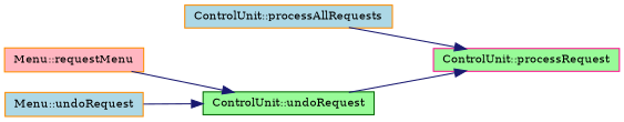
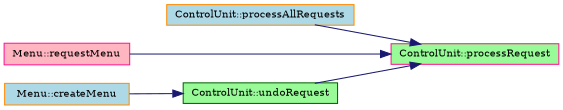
  digraph {
    fontname="DejaVu Serif"
    rankdir=RL
    node [color=deeppink fillcolor=palegreen fontname="DejaVu Serif" fontsize=10 shape=record style=filled]
    edge [color=midnightblue dir=back fontname="DejaVu Serif" fontsize=10 labelfontname=Helvetica labelfontsize=10 style=solid]
    n1 [fontcolor=black height=0.2 label="ControlUnit::processRequest" width=0.4]
    n2 [color=darkorange fillcolor=lightblue height=0.2 label="ControlUnit::processAllRequests" width=0.4]
    n3 [color=darkgreen height=0.2 label="ControlUnit::undoRequest" width=0.4]
-   n4 [color=darkorange fillcolor=lightpink height=0.2 label="Menu::requestMenu" width=0.4]
-   n5 [color=darkorange fillcolor=lightblue height=0.2 label="Menu::undoRequest" width=0.4]
+   n4 [fillcolor=lightpink height=0.2 label="Menu::requestMenu" width=0.4]
+   n5 [color=darkorange fillcolor=lightblue height=0.2 label="Menu::createMenu" width=0.4]
    n1 -> n2
    n1 -> n3
-   n3 -> n4
+   n1 -> n4
    n3 -> n5
  }
